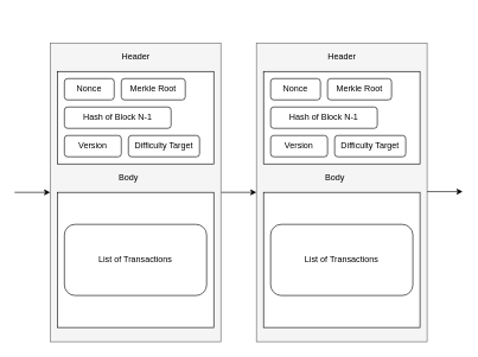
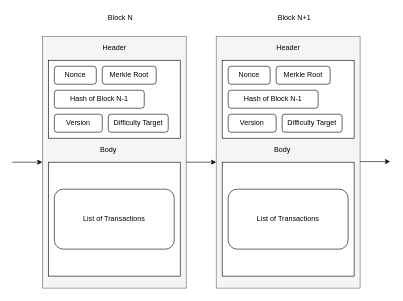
  <mxCell id="0" />
  <mxCell id="1" parent="0" />
  <mxCell id="2" style="edgeStyle=orthogonalEdgeStyle;rounded=0;orthogonalLoop=1;jettySize=auto;html=1;exitX=1;exitY=0.5;exitDx=0;exitDy=0;entryX=0;entryY=0.5;entryDx=0;entryDy=0;" edge="1" parent="1" source="3" target="15"><mxGeometry relative="1" as="geometry" /></mxCell>
  <mxCell id="3" value="" style="rounded=0;whiteSpace=wrap;html=1;fillColor=#f5f5f5;strokeColor=#666666;fontColor=#333333;" vertex="1" parent="1"><mxGeometry x="70" y="60" width="240" height="420" as="geometry" /></mxCell>
+ <mxCell id="4" value="Block N" style="text;html=1;align=center;verticalAlign=middle;resizable=0;points=[];autosize=1;" vertex="1" parent="1"><mxGeometry x="170" y="20" width="60" height="20" as="geometry" /></mxCell>
  <mxCell id="5" value="" style="rounded=0;whiteSpace=wrap;html=1;" vertex="1" parent="1"><mxGeometry x="80" y="100" width="220" height="130" as="geometry" /></mxCell>
  <mxCell id="6" value="Nonce" style="rounded=1;whiteSpace=wrap;html=1;" vertex="1" parent="1"><mxGeometry x="90" y="110" width="70" height="30" as="geometry" /></mxCell>
  <mxCell id="7" value="Merkle Root" style="rounded=1;whiteSpace=wrap;html=1;" vertex="1" parent="1"><mxGeometry x="170" y="110" width="90" height="30" as="geometry" /></mxCell>
  <mxCell id="8" value="Hash of Block N-1" style="rounded=1;whiteSpace=wrap;html=1;" vertex="1" parent="1"><mxGeometry x="90" y="150" width="150" height="30" as="geometry" /></mxCell>
  <mxCell id="9" value="Version" style="rounded=1;whiteSpace=wrap;html=1;" vertex="1" parent="1"><mxGeometry x="90" y="190" width="80" height="30" as="geometry" /></mxCell>
  <mxCell id="10" value="Difficulty Target" style="rounded=1;whiteSpace=wrap;html=1;" vertex="1" parent="1"><mxGeometry x="180" y="190" width="100" height="30" as="geometry" /></mxCell>
  <mxCell id="11" value="" style="rounded=0;whiteSpace=wrap;html=1;" vertex="1" parent="1"><mxGeometry x="80" y="270" width="220" height="190" as="geometry" /></mxCell>
  <mxCell id="12" value="Header" style="text;html=1;align=center;verticalAlign=middle;resizable=0;points=[];autosize=1;" vertex="1" parent="1"><mxGeometry x="160" y="70" width="60" height="20" as="geometry" /></mxCell>
  <mxCell id="13" value="List of Transactions" style="rounded=1;whiteSpace=wrap;html=1;" vertex="1" parent="1"><mxGeometry x="90" y="315" width="200" height="100" as="geometry" /></mxCell>
  <mxCell id="14" value="Body" style="text;html=1;align=center;verticalAlign=middle;resizable=0;points=[];autosize=1;" vertex="1" parent="1"><mxGeometry x="160" y="240" width="40" height="20" as="geometry" /></mxCell>
  <mxCell id="15" value="" style="rounded=0;whiteSpace=wrap;html=1;fillColor=#f5f5f5;strokeColor=#666666;fontColor=#333333;" vertex="1" parent="1"><mxGeometry x="360" y="60" width="240" height="420" as="geometry" /></mxCell>
+ <mxCell id="16" value="Block N+1" style="text;html=1;align=center;verticalAlign=middle;resizable=0;points=[];autosize=1;" vertex="1" parent="1"><mxGeometry x="455" y="20" width="70" height="20" as="geometry" /></mxCell>
  <mxCell id="17" value="" style="rounded=0;whiteSpace=wrap;html=1;" vertex="1" parent="1"><mxGeometry x="370" y="100" width="220" height="130" as="geometry" /></mxCell>
  <mxCell id="18" value="Nonce" style="rounded=1;whiteSpace=wrap;html=1;" vertex="1" parent="1"><mxGeometry x="380" y="110" width="70" height="30" as="geometry" /></mxCell>
  <mxCell id="19" value="Merkle Root" style="rounded=1;whiteSpace=wrap;html=1;" vertex="1" parent="1"><mxGeometry x="460" y="110" width="90" height="30" as="geometry" /></mxCell>
  <mxCell id="20" value="Hash of Block N-1" style="rounded=1;whiteSpace=wrap;html=1;" vertex="1" parent="1"><mxGeometry x="380" y="150" width="150" height="30" as="geometry" /></mxCell>
  <mxCell id="21" value="Version" style="rounded=1;whiteSpace=wrap;html=1;" vertex="1" parent="1"><mxGeometry x="380" y="190" width="80" height="30" as="geometry" /></mxCell>
  <mxCell id="22" value="Difficulty Target" style="rounded=1;whiteSpace=wrap;html=1;" vertex="1" parent="1"><mxGeometry x="470" y="190" width="100" height="30" as="geometry" /></mxCell>
  <mxCell id="23" value="" style="rounded=0;whiteSpace=wrap;html=1;" vertex="1" parent="1"><mxGeometry x="370" y="270" width="220" height="190" as="geometry" /></mxCell>
  <mxCell id="24" value="Header" style="text;html=1;align=center;verticalAlign=middle;resizable=0;points=[];autosize=1;" vertex="1" parent="1"><mxGeometry x="450" y="70" width="60" height="20" as="geometry" /></mxCell>
  <mxCell id="25" value="List of Transactions" style="rounded=1;whiteSpace=wrap;html=1;" vertex="1" parent="1"><mxGeometry x="380" y="315" width="200" height="100" as="geometry" /></mxCell>
  <mxCell id="26" value="Body" style="text;html=1;align=center;verticalAlign=middle;resizable=0;points=[];autosize=1;" vertex="1" parent="1"><mxGeometry x="450" y="240" width="40" height="20" as="geometry" /></mxCell>
  <mxCell id="27" value="" style="endArrow=classic;html=1;" edge="1" parent="1"><mxGeometry width="50" height="50" relative="1" as="geometry"><mxPoint x="20" y="270" as="sourcePoint" /><mxPoint x="70" y="270" as="targetPoint" /></mxGeometry></mxCell>
  <mxCell id="28" value="" style="endArrow=classic;html=1;" edge="1" parent="1"><mxGeometry width="50" height="50" relative="1" as="geometry"><mxPoint x="600" y="269" as="sourcePoint" /><mxPoint x="650" y="269" as="targetPoint" /></mxGeometry></mxCell>
